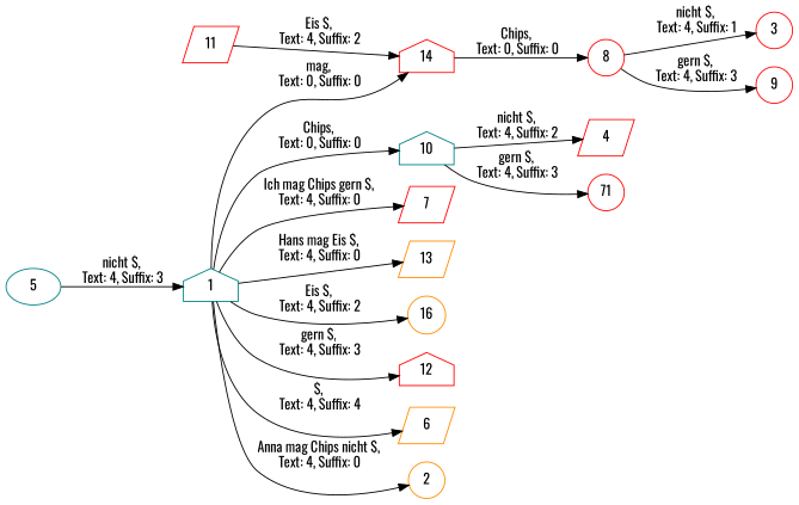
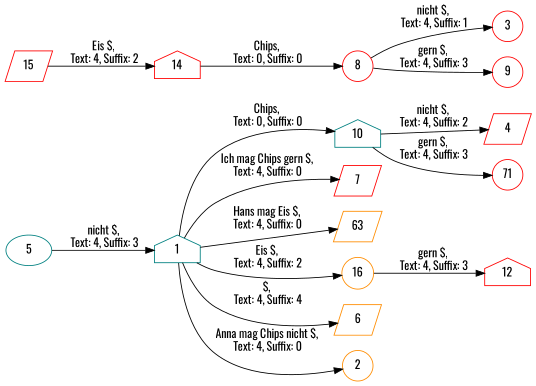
  digraph {
    fontname=Oswald
    rankdir=LR
    node [color=red fontname=Oswald shape=circle]
    edge [fontname=Oswald]
    1 [color=teal shape=house]
    10 [color=teal shape=house]
    7 [shape=parallelogram]
-   13 [color=darkorange shape=parallelogram]
+   13 [color=darkorange shape=parallelogram label=63]
    14 [shape=house]
    16 [color=darkorange]
    12 [shape=house]
    6 [color=darkorange shape=parallelogram]
    2 [color=darkorange]
    4 [shape=parallelogram]
    n11 [label=71]
    8
    5 [color=teal shape=ellipse]
    3
    9
-   15 [shape=parallelogram label=11]
+   15 [shape=parallelogram]
    1 -> 10 [label="Chips,\n Text: 0, Suffix: 0"]
    1 -> 7 [label="Ich mag Chips gern $,\n Text: 4, Suffix: 0"]
    1 -> 13 [label="Hans mag Eis $,\n Text: 4, Suffix: 0"]
-   1 -> 14 [label="mag,\n Text: 0, Suffix: 0"]
    1 -> 16 [label="Eis $,\n Text: 4, Suffix: 2"]
-   1 -> 12 [label="gern $,\n Text: 4, Suffix: 3"]
+   16 -> 12 [label="gern $,\n Text: 4, Suffix: 3"]
    1 -> 6 [label="$,\n Text: 4, Suffix: 4"]
    1 -> 2 [label="Anna mag Chips nicht $,\n Text: 4, Suffix: 0"]
    10 -> 4 [label="nicht $,\n Text: 4, Suffix: 2"]
    10 -> n11 [label="gern $,\n Text: 4, Suffix: 3"]
    14 -> 8 [label="Chips,\n Text: 0, Suffix: 0"]
    8 -> 3 [label="nicht $,\n Text: 4, Suffix: 1"]
    8 -> 9 [label="gern $,\n Text: 4, Suffix: 3"]
    5 -> 1 [label="nicht $,\n Text: 4, Suffix: 3"]
    15 -> 14 [label="Eis $,\n Text: 4, Suffix: 2"]
  }
